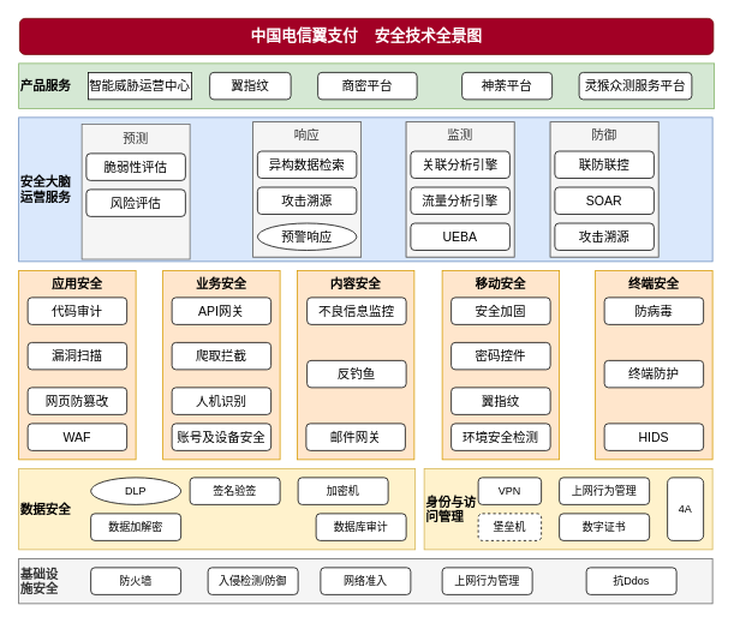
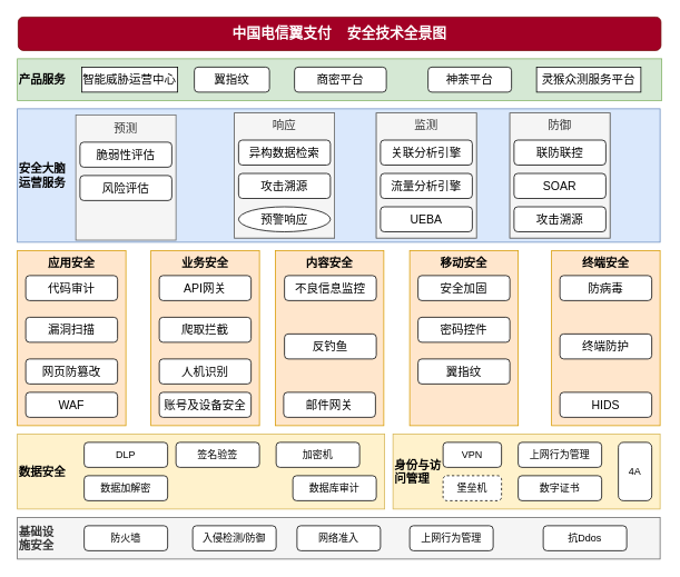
  <mxCell id="0" />
  <mxCell id="1" parent="0" />
  <mxCell id="2" value="安全大脑&lt;br&gt;运营服务" style="rounded=0;whiteSpace=wrap;html=1;fontSize=14;align=left;fontStyle=1;fillColor=#dae8fc;strokeColor=#6c8ebf;" vertex="1" parent="1"><mxGeometry x="20" y="130" width="770" height="160" as="geometry" /></mxCell>
  <mxCell id="3" value="预测" style="rounded=0;whiteSpace=wrap;html=1;shadow=0;sketch=0;fontSize=14;align=center;verticalAlign=top;fillColor=#f5f5f5;strokeColor=#666666;fontColor=#333333;" vertex="1" parent="1"><mxGeometry x="90" y="137.5" width="120" height="150" as="geometry" /></mxCell>
  <mxCell id="4" value="数据安全" style="rounded=0;whiteSpace=wrap;html=1;align=left;fontStyle=1;fontSize=14;fillColor=#fff2cc;strokeColor=#d6b656;" vertex="1" parent="1"><mxGeometry x="20" y="520" width="440" height="90" as="geometry" /></mxCell>
  <mxCell id="5" value="基础设&lt;br&gt;施安全" style="rounded=0;whiteSpace=wrap;html=1;align=left;fontStyle=1;fontSize=14;fillColor=#f5f5f5;strokeColor=#666666;fontColor=#333333;" vertex="1" parent="1"><mxGeometry x="20" y="620" width="770" height="50" as="geometry" /></mxCell>
- <mxCell id="6" value="DLP" style="ellipse;whiteSpace=wrap;html=1;align=center;" vertex="1" parent="1"><mxGeometry x="100" y="530" width="100" height="30" as="geometry" /></mxCell>
+ <mxCell id="6" value="DLP" style="rounded=1;whiteSpace=wrap;html=1;align=center;" vertex="1" parent="1"><mxGeometry x="100" y="530" width="100" height="30" as="geometry" /></mxCell>
  <mxCell id="7" value="数据加解密" style="rounded=1;whiteSpace=wrap;html=1;align=center;" vertex="1" parent="1"><mxGeometry x="100" y="570" width="100" height="30" as="geometry" /></mxCell>
  <mxCell id="8" value="身份与访&lt;br style=&quot;font-size: 14px;&quot;&gt;问管理" style="rounded=0;whiteSpace=wrap;html=1;align=left;fillColor=#fff2cc;strokeColor=#d6b656;sketch=0;shadow=0;fontSize=14;fontStyle=1" vertex="1" parent="1"><mxGeometry x="470" y="520" width="320" height="90" as="geometry" /></mxCell>
  <mxCell id="9" value="VPN" style="rounded=1;whiteSpace=wrap;html=1;align=center;" vertex="1" parent="1"><mxGeometry x="530" y="530" width="70" height="30" as="geometry" /></mxCell>
  <mxCell id="10" value="签名验签" style="rounded=1;whiteSpace=wrap;html=1;align=center;" vertex="1" parent="1"><mxGeometry x="210" y="530" width="100" height="30" as="geometry" /></mxCell>
  <mxCell id="11" value="加密机" style="rounded=1;whiteSpace=wrap;html=1;align=center;" vertex="1" parent="1"><mxGeometry x="330" y="530" width="100" height="30" as="geometry" /></mxCell>
  <mxCell id="12" value="数据库审计" style="rounded=1;whiteSpace=wrap;html=1;align=center;" vertex="1" parent="1"><mxGeometry x="350" y="570" width="100" height="30" as="geometry" /></mxCell>
  <mxCell id="13" value="上网行为管理" style="rounded=1;whiteSpace=wrap;html=1;align=center;" vertex="1" parent="1"><mxGeometry x="620" y="530" width="100" height="30" as="geometry" /></mxCell>
  <mxCell id="14" value="堡垒机" style="rounded=1;whiteSpace=wrap;html=1;align=center;dashed=1;" vertex="1" parent="1"><mxGeometry x="530" y="570" width="70" height="30" as="geometry" /></mxCell>
  <mxCell id="15" value="4A" style="rounded=1;whiteSpace=wrap;html=1;align=center;" vertex="1" parent="1"><mxGeometry x="740" y="530" width="40" height="70" as="geometry" /></mxCell>
  <mxCell id="16" value="数字证书" style="rounded=1;whiteSpace=wrap;html=1;align=center;" vertex="1" parent="1"><mxGeometry x="620" y="570" width="100" height="30" as="geometry" /></mxCell>
  <mxCell id="17" value="防火墙" style="rounded=1;whiteSpace=wrap;html=1;align=center;" vertex="1" parent="1"><mxGeometry x="100" y="630" width="100" height="30" as="geometry" /></mxCell>
  <mxCell id="18" value="入侵检测/防御" style="rounded=1;whiteSpace=wrap;html=1;align=center;" vertex="1" parent="1"><mxGeometry x="230" y="630" width="100" height="30" as="geometry" /></mxCell>
  <mxCell id="19" value="网络准入" style="rounded=1;whiteSpace=wrap;html=1;align=center;" vertex="1" parent="1"><mxGeometry x="355" y="630" width="100" height="30" as="geometry" /></mxCell>
  <mxCell id="20" value="上网行为管理" style="rounded=1;whiteSpace=wrap;html=1;align=center;" vertex="1" parent="1"><mxGeometry x="490" y="630" width="100" height="30" as="geometry" /></mxCell>
  <mxCell id="21" value="抗Ddos" style="rounded=1;whiteSpace=wrap;html=1;align=center;" vertex="1" parent="1"><mxGeometry x="650" y="630" width="100" height="30" as="geometry" /></mxCell>
  <mxCell id="22" value="应用安全" style="rounded=0;whiteSpace=wrap;html=1;align=center;verticalAlign=top;fontStyle=1;fontSize=14;fillColor=#ffe6cc;strokeColor=#d79b00;" vertex="1" parent="1"><mxGeometry x="20" y="300" width="130" height="210" as="geometry" /></mxCell>
  <mxCell id="23" value="代码审计" style="rounded=1;whiteSpace=wrap;html=1;fontSize=14;align=center;" vertex="1" parent="1"><mxGeometry x="30" y="330" width="110" height="30" as="geometry" /></mxCell>
  <mxCell id="24" value="漏洞扫描" style="rounded=1;whiteSpace=wrap;html=1;fontSize=14;align=center;" vertex="1" parent="1"><mxGeometry x="30" y="380" width="110" height="30" as="geometry" /></mxCell>
  <mxCell id="25" value="网页防篡改" style="rounded=1;whiteSpace=wrap;html=1;fontSize=14;align=center;" vertex="1" parent="1"><mxGeometry x="30" y="430" width="110" height="30" as="geometry" /></mxCell>
  <mxCell id="26" value="WAF" style="rounded=1;whiteSpace=wrap;html=1;fontSize=14;align=center;" vertex="1" parent="1"><mxGeometry x="30" y="470" width="110" height="30" as="geometry" /></mxCell>
  <mxCell id="27" value="业务安全" style="rounded=0;whiteSpace=wrap;html=1;align=center;verticalAlign=top;fontStyle=1;fontSize=14;fillColor=#ffe6cc;strokeColor=#d79b00;" vertex="1" parent="1"><mxGeometry x="180" y="300" width="130" height="210" as="geometry" /></mxCell>
  <mxCell id="28" value="API网关" style="rounded=1;whiteSpace=wrap;html=1;fontSize=14;align=center;" vertex="1" parent="1"><mxGeometry x="190" y="330" width="110" height="30" as="geometry" /></mxCell>
  <mxCell id="29" value="爬取拦截" style="rounded=1;whiteSpace=wrap;html=1;fontSize=14;align=center;" vertex="1" parent="1"><mxGeometry x="190" y="380" width="110" height="30" as="geometry" /></mxCell>
  <mxCell id="30" value="人机识别" style="rounded=1;whiteSpace=wrap;html=1;fontSize=14;align=center;" vertex="1" parent="1"><mxGeometry x="190" y="430" width="110" height="30" as="geometry" /></mxCell>
  <mxCell id="31" value="账号及设备安全" style="rounded=1;whiteSpace=wrap;html=1;fontSize=14;align=center;" vertex="1" parent="1"><mxGeometry x="190" y="470" width="110" height="30" as="geometry" /></mxCell>
  <mxCell id="32" value="终端安全" style="rounded=0;whiteSpace=wrap;html=1;align=center;verticalAlign=top;fontStyle=1;fontSize=14;fillColor=#ffe6cc;strokeColor=#d79b00;" vertex="1" parent="1"><mxGeometry x="660" y="300" width="130" height="210" as="geometry" /></mxCell>
  <mxCell id="33" value="防病毒" style="rounded=1;whiteSpace=wrap;html=1;fontSize=14;align=center;" vertex="1" parent="1"><mxGeometry x="670" y="330" width="110" height="30" as="geometry" /></mxCell>
  <mxCell id="34" value="终端防护" style="rounded=1;whiteSpace=wrap;html=1;fontSize=14;align=center;" vertex="1" parent="1"><mxGeometry x="670" y="400" width="110" height="30" as="geometry" /></mxCell>
  <mxCell id="35" value="HIDS" style="rounded=1;whiteSpace=wrap;html=1;fontSize=14;align=center;" vertex="1" parent="1"><mxGeometry x="670" y="470" width="110" height="30" as="geometry" /></mxCell>
  <mxCell id="36" value="脆弱性评估" style="rounded=1;whiteSpace=wrap;html=1;fontSize=14;align=center;" vertex="1" parent="1"><mxGeometry x="95" y="170" width="110" height="30" as="geometry" /></mxCell>
  <mxCell id="37" value="风险评估" style="rounded=1;whiteSpace=wrap;html=1;fontSize=14;align=center;" vertex="1" parent="1"><mxGeometry x="95" y="210" width="110" height="30" as="geometry" /></mxCell>
  <mxCell id="38" value="中国电信翼支付&amp;nbsp; &amp;nbsp; 安全技术全景图" style="rounded=1;whiteSpace=wrap;html=1;fontSize=17;align=center;fontStyle=1;fillColor=#a20025;strokeColor=#6F0000;fontColor=#ffffff;" vertex="1" parent="1"><mxGeometry x="21" y="20" width="770" height="40" as="geometry" /></mxCell>
  <mxCell id="39" value="产品服务" style="rounded=0;whiteSpace=wrap;html=1;fontSize=14;align=left;fontStyle=1;fillColor=#d5e8d4;strokeColor=#82b366;" vertex="1" parent="1"><mxGeometry x="20" y="70" width="772" height="50" as="geometry" /></mxCell>
- <mxCell id="40" value="灵猴众测服务平台" style="rounded=1;whiteSpace=wrap;html=1;fontSize=14;align=center;" vertex="1" parent="1"><mxGeometry x="642" y="80" width="125" height="30" as="geometry" /></mxCell>
+ <mxCell id="40" value="灵猴众测服务平台" style="whiteSpace=wrap;html=1;fontSize=14;align=center;rounded=0;" vertex="1" parent="1"><mxGeometry x="642" y="80" width="125" height="30" as="geometry" /></mxCell>
  <mxCell id="41" value="商密平台" style="rounded=1;whiteSpace=wrap;html=1;fontSize=14;align=center;" vertex="1" parent="1"><mxGeometry x="352" y="80" width="110" height="30" as="geometry" /></mxCell>
  <mxCell id="42" value="翼指纹" style="rounded=1;whiteSpace=wrap;html=1;fontSize=14;align=center;" vertex="1" parent="1"><mxGeometry x="232" y="80" width="90" height="30" as="geometry" /></mxCell>
  <mxCell id="43" value="神荼平台" style="rounded=1;whiteSpace=wrap;html=1;fontSize=14;align=center;" vertex="1" parent="1"><mxGeometry x="512" y="80" width="100" height="30" as="geometry" /></mxCell>
  <mxCell id="44" value="智能威胁运营中心" style="whiteSpace=wrap;html=1;fontSize=14;align=center;rounded=0;" vertex="1" parent="1"><mxGeometry x="97" y="80" width="115" height="30" as="geometry" /></mxCell>
  <mxCell id="45" value="" style="group" vertex="1" connectable="0" parent="1"><mxGeometry x="490" y="300" width="130" height="210" as="geometry" /></mxCell>
  <mxCell id="46" value="移动安全" style="rounded=0;whiteSpace=wrap;html=1;align=center;verticalAlign=top;fontStyle=1;fontSize=14;fillColor=#ffe6cc;strokeColor=#d79b00;" vertex="1" parent="45"><mxGeometry width="130" height="210" as="geometry" /></mxCell>
  <mxCell id="47" value="安全加固" style="rounded=1;whiteSpace=wrap;html=1;fontSize=14;align=center;" vertex="1" parent="45"><mxGeometry x="10" y="30" width="110" height="30" as="geometry" /></mxCell>
  <mxCell id="48" value="密码控件" style="rounded=1;whiteSpace=wrap;html=1;fontSize=14;align=center;" vertex="1" parent="45"><mxGeometry x="10" y="80" width="110" height="30" as="geometry" /></mxCell>
  <mxCell id="49" value="翼指纹" style="rounded=1;whiteSpace=wrap;html=1;fontSize=14;align=center;" vertex="1" parent="45"><mxGeometry x="10" y="130" width="110" height="30" as="geometry" /></mxCell>
- <mxCell id="50" value="环境安全检测" style="rounded=1;whiteSpace=wrap;html=1;fontSize=14;align=center;" vertex="1" parent="45"><mxGeometry x="10" y="170" width="110" height="30" as="geometry" /></mxCell>
  <mxCell id="51" value="" style="group" vertex="1" connectable="0" parent="1"><mxGeometry x="329" y="300" width="130" height="210" as="geometry" /></mxCell>
  <mxCell id="52" value="内容安全" style="rounded=0;whiteSpace=wrap;html=1;align=center;verticalAlign=top;fontStyle=1;fontSize=14;fillColor=#ffe6cc;strokeColor=#d79b00;" vertex="1" parent="51"><mxGeometry width="130" height="210" as="geometry" /></mxCell>
  <mxCell id="53" value="不良信息监控" style="rounded=1;whiteSpace=wrap;html=1;fontSize=14;align=center;" vertex="1" parent="51"><mxGeometry x="11" y="30" width="110" height="30" as="geometry" /></mxCell>
  <mxCell id="54" value="反钓鱼" style="rounded=1;whiteSpace=wrap;html=1;fontSize=14;align=center;" vertex="1" parent="51"><mxGeometry x="11" y="100" width="110" height="30" as="geometry" /></mxCell>
  <mxCell id="55" value="邮件网关" style="rounded=1;whiteSpace=wrap;html=1;fontSize=14;align=center;" vertex="1" parent="51"><mxGeometry x="10" y="170" width="110" height="30" as="geometry" /></mxCell>
  <mxCell id="56" value="" style="group;fillColor=#f5f5f5;strokeColor=#666666;fontColor=#333333;" vertex="1" connectable="0" parent="1"><mxGeometry x="610" y="135" width="120" height="150" as="geometry" /></mxCell>
  <mxCell id="57" value="防御" style="rounded=0;whiteSpace=wrap;html=1;shadow=0;sketch=0;fontSize=14;align=center;verticalAlign=top;fillColor=#f5f5f5;strokeColor=#666666;fontColor=#333333;" vertex="1" parent="56"><mxGeometry width="120" height="150" as="geometry" /></mxCell>
  <mxCell id="58" value="攻击溯源" style="rounded=1;whiteSpace=wrap;html=1;fontSize=14;align=center;" vertex="1" parent="56"><mxGeometry x="5" y="112.5" width="110" height="30" as="geometry" /></mxCell>
  <mxCell id="59" value="SOAR" style="rounded=1;whiteSpace=wrap;html=1;fontSize=14;align=center;" vertex="1" parent="56"><mxGeometry x="5" y="72.5" width="110" height="30" as="geometry" /></mxCell>
  <mxCell id="60" value="联防联控" style="rounded=1;whiteSpace=wrap;html=1;fontSize=14;align=center;" vertex="1" parent="56"><mxGeometry x="5" y="32.5" width="110" height="30" as="geometry" /></mxCell>
  <mxCell id="61" value="" style="group;fillColor=#f5f5f5;strokeColor=#666666;fontColor=#333333;" vertex="1" connectable="0" parent="1"><mxGeometry x="450" y="135" width="120" height="150" as="geometry" /></mxCell>
  <mxCell id="62" value="监测" style="rounded=0;whiteSpace=wrap;html=1;shadow=0;sketch=0;fontSize=14;align=center;verticalAlign=top;fillColor=#f5f5f5;strokeColor=#666666;fontColor=#333333;" vertex="1" parent="61"><mxGeometry width="120" height="150" as="geometry" /></mxCell>
  <mxCell id="63" value="流量分析引擎" style="rounded=1;whiteSpace=wrap;html=1;fontSize=14;align=center;" vertex="1" parent="61"><mxGeometry x="5" y="72.5" width="110" height="30" as="geometry" /></mxCell>
  <mxCell id="64" value="UEBA" style="rounded=1;whiteSpace=wrap;html=1;fontSize=14;align=center;" vertex="1" parent="61"><mxGeometry x="5" y="112.5" width="110" height="30" as="geometry" /></mxCell>
  <mxCell id="65" value="关联分析引擎" style="rounded=1;whiteSpace=wrap;html=1;fontSize=14;align=center;" vertex="1" parent="61"><mxGeometry x="5" y="32.5" width="110" height="30" as="geometry" /></mxCell>
  <mxCell id="66" value="" style="group;fillColor=#f5f5f5;strokeColor=#666666;fontColor=#333333;" vertex="1" connectable="0" parent="1"><mxGeometry x="280" y="135" width="120" height="150" as="geometry" /></mxCell>
  <mxCell id="67" value="响应" style="rounded=0;whiteSpace=wrap;html=1;shadow=0;sketch=0;fontSize=14;align=center;verticalAlign=top;fillColor=#f5f5f5;strokeColor=#666666;fontColor=#333333;" vertex="1" parent="66"><mxGeometry width="120" height="150" as="geometry" /></mxCell>
  <mxCell id="68" value="异构数据检索" style="rounded=1;whiteSpace=wrap;html=1;fontSize=14;align=center;" vertex="1" parent="66"><mxGeometry x="5" y="32.5" width="110" height="30" as="geometry" /></mxCell>
  <mxCell id="69" value="预警响应" style="ellipse;whiteSpace=wrap;html=1;fontSize=14;align=center;" vertex="1" parent="66"><mxGeometry x="5" y="112.5" width="110" height="30" as="geometry" /></mxCell>
  <mxCell id="70" value="攻击溯源" style="rounded=1;whiteSpace=wrap;html=1;fontSize=14;align=center;" vertex="1" parent="66"><mxGeometry x="5" y="72.5" width="110" height="30" as="geometry" /></mxCell>
